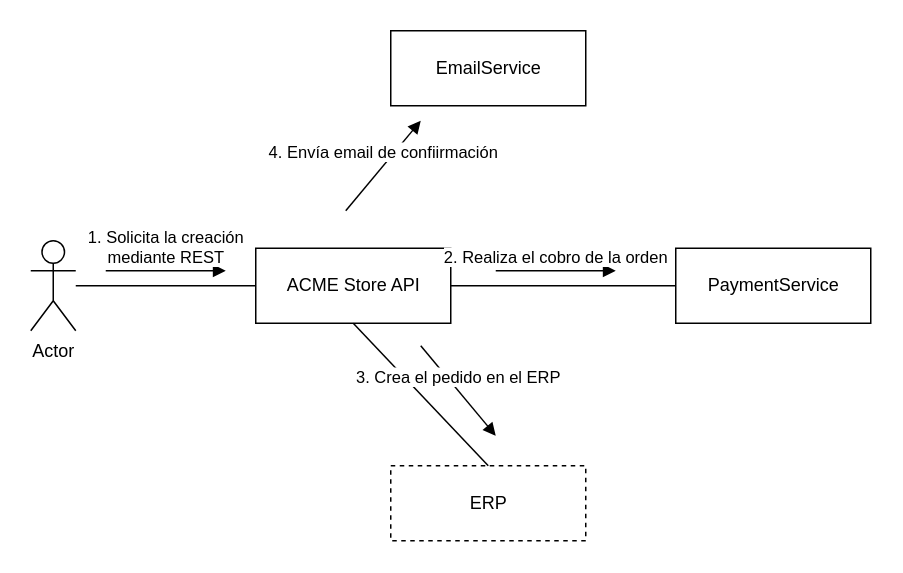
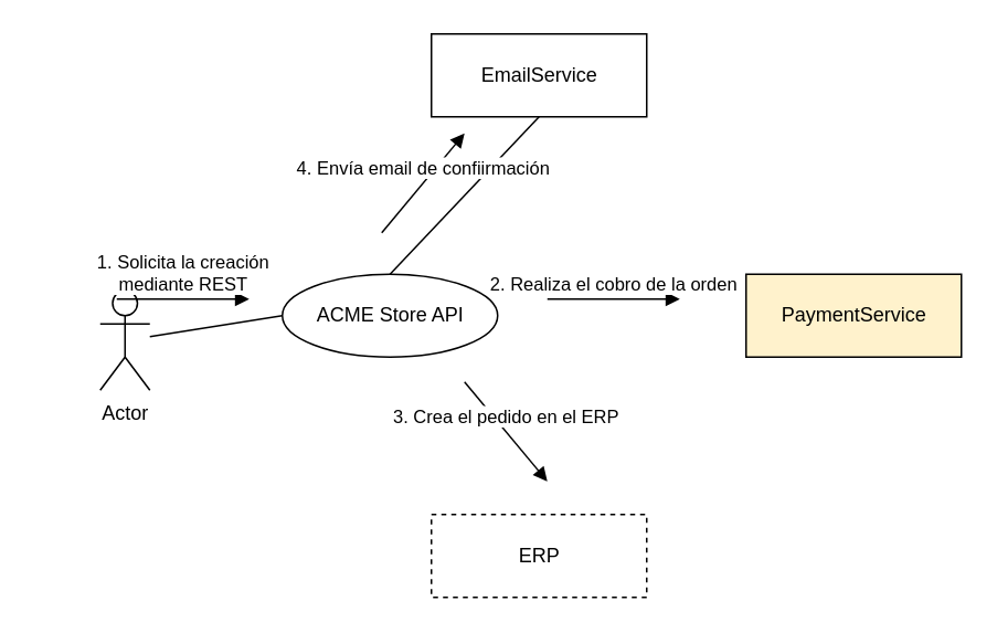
  <mxCell id="0" />
  <mxCell id="1" parent="0" />
- <mxCell id="2" value="Actor" style="shape=umlActor;verticalLabelPosition=bottom;verticalAlign=top;html=1;" vertex="1" parent="1"><mxGeometry x="20" y="160" width="30" height="60" as="geometry" /></mxCell>
+ <mxCell id="2" value="Actor" style="shape=umlActor;verticalLabelPosition=bottom;verticalAlign=top;html=1;" vertex="1" parent="1"><mxGeometry x="60" y="175" width="30" height="60" as="geometry" /></mxCell>
  <mxCell id="3" value="EmailService" style="html=1;" vertex="1" parent="1"><mxGeometry x="260" y="20" width="130" height="50" as="geometry" /></mxCell>
- <mxCell id="4" value="PaymentService" style="html=1;" vertex="1" parent="1"><mxGeometry x="450" y="165" width="130" height="50" as="geometry" /></mxCell>
- <mxCell id="5" value="ACME Store API" style="html=1;" vertex="1" parent="1"><mxGeometry x="170" y="165" width="130" height="50" as="geometry" /></mxCell>
+ <mxCell id="4" value="PaymentService" style="html=1;fillColor=#fff2cc;" vertex="1" parent="1"><mxGeometry x="450" y="165" width="130" height="50" as="geometry" /></mxCell>
+ <mxCell id="5" value="ACME Store API" style="ellipse;html=1;" vertex="1" parent="1"><mxGeometry x="170" y="165" width="130" height="50" as="geometry" /></mxCell>
  <mxCell id="6" value="ERP" style="html=1;dashed=1;" vertex="1" parent="1"><mxGeometry x="260" y="310" width="130" height="50" as="geometry" /></mxCell>
  <mxCell id="7" value="" style="endArrow=none;html=1;rounded=0;entryX=0;entryY=0.5;entryDx=0;entryDy=0;" edge="1" parent="1" source="2" target="5"><mxGeometry width="50" height="50" relative="1" as="geometry"><mxPoint x="130" y="240" as="sourcePoint" /><mxPoint x="-50" y="200" as="targetPoint" /></mxGeometry></mxCell>
- <mxCell id="9" value="" style="endArrow=none;html=1;rounded=0;entryX=0;entryY=0.5;entryDx=0;entryDy=0;exitX=1;exitY=0.5;exitDx=0;exitDy=0;" edge="1" parent="1" source="5" target="4"><mxGeometry width="50" height="50" relative="1" as="geometry"><mxPoint x="245" y="175" as="sourcePoint" /><mxPoint x="335" y="80" as="targetPoint" /></mxGeometry></mxCell>
- <mxCell id="10" value="" style="endArrow=none;html=1;rounded=0;exitX=0.5;exitY=1;exitDx=0;exitDy=0;entryX=0.5;entryY=0;entryDx=0;entryDy=0;" edge="1" parent="1" source="5" target="6"><mxGeometry width="50" height="50" relative="1" as="geometry"><mxPoint x="310" y="200" as="sourcePoint" /><mxPoint x="350" y="280" as="targetPoint" /></mxGeometry></mxCell>
+ <mxCell id="8" value="" style="endArrow=none;html=1;rounded=0;entryX=0.5;entryY=1;entryDx=0;entryDy=0;exitX=0.5;exitY=0;exitDx=0;exitDy=0;" edge="1" parent="1" source="5" target="3"><mxGeometry width="50" height="50" relative="1" as="geometry"><mxPoint x="80" y="200" as="sourcePoint" /><mxPoint x="180" y="200" as="targetPoint" /></mxGeometry></mxCell>
  <mxCell id="11" value="1. Solicita la creación &lt;br&gt;mediante REST" style="html=1;verticalAlign=bottom;endArrow=block;rounded=0;" edge="1" parent="1"><mxGeometry width="80" relative="1" as="geometry"><mxPoint x="70" y="180" as="sourcePoint" /><mxPoint x="150" y="180" as="targetPoint" /></mxGeometry></mxCell>
  <mxCell id="12" value="2. Realiza el cobro de la orden" style="html=1;verticalAlign=bottom;endArrow=block;rounded=0;" edge="1" parent="1"><mxGeometry width="80" relative="1" as="geometry"><mxPoint x="330" y="180" as="sourcePoint" /><mxPoint x="410" y="180" as="targetPoint" /></mxGeometry></mxCell>
  <mxCell id="13" value="3. Crea el pedido en el ERP" style="html=1;verticalAlign=bottom;endArrow=block;rounded=0;" edge="1" parent="1"><mxGeometry width="80" relative="1" as="geometry"><mxPoint x="280" y="230" as="sourcePoint" /><mxPoint x="330" y="290" as="targetPoint" /></mxGeometry></mxCell>
  <mxCell id="14" value="4. Envía email de confiirmación" style="html=1;verticalAlign=bottom;endArrow=block;rounded=0;" edge="1" parent="1"><mxGeometry width="80" relative="1" as="geometry"><mxPoint x="230" y="140" as="sourcePoint" /><mxPoint x="280" y="80" as="targetPoint" /></mxGeometry></mxCell>
